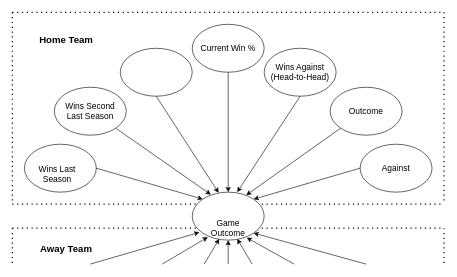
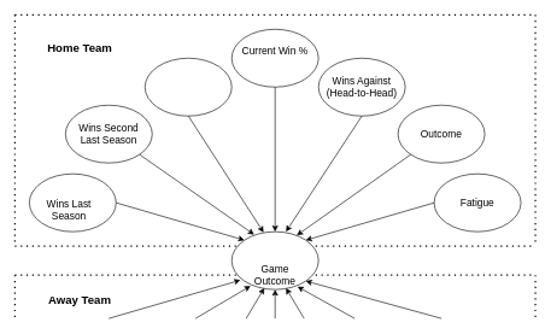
  <mxCell id="0" />
  <mxCell id="1" parent="0" />
  <mxCell id="2" value="" style="endArrow=none;dashed=1;html=1;dashPattern=1 3;strokeWidth=2;rounded=0;" edge="1" parent="1"><mxGeometry width="50" height="50" relative="1" as="geometry"><mxPoint x="20" y="380" as="sourcePoint" /><mxPoint x="740" y="380" as="targetPoint" /></mxGeometry></mxCell>
  <mxCell id="3" value="" style="endArrow=none;dashed=1;html=1;dashPattern=1 3;strokeWidth=2;rounded=0;" edge="1" parent="1"><mxGeometry width="50" height="50" relative="1" as="geometry"><mxPoint x="20" y="340" as="sourcePoint" /><mxPoint x="740" y="340" as="targetPoint" /></mxGeometry></mxCell>
  <mxCell id="4" value="" style="ellipse;whiteSpace=wrap;html=1;" vertex="1" parent="1"><mxGeometry x="40" y="240" width="120" height="80" as="geometry" /></mxCell>
  <mxCell id="5" value="&lt;font style=&quot;font-size: 14px;&quot;&gt;Wins Last Season&lt;/font&gt;" style="text;html=1;align=center;verticalAlign=middle;whiteSpace=wrap;rounded=0;" vertex="1" parent="1"><mxGeometry x="45" y="275" width="100" height="30" as="geometry" /></mxCell>
  <mxCell id="6" value="" style="ellipse;whiteSpace=wrap;html=1;" vertex="1" parent="1"><mxGeometry x="90" y="145" width="120" height="80" as="geometry" /></mxCell>
  <mxCell id="7" value="&lt;font style=&quot;font-size: 14px;&quot;&gt;Wins Second Last Season&lt;/font&gt;" style="text;html=1;align=center;verticalAlign=middle;whiteSpace=wrap;rounded=0;" vertex="1" parent="1"><mxGeometry x="100" y="170" width="100" height="30" as="geometry" /></mxCell>
  <mxCell id="8" value="" style="ellipse;whiteSpace=wrap;html=1;" vertex="1" parent="1"><mxGeometry x="200" y="80" width="120" height="80" as="geometry" /></mxCell>
  <mxCell id="9" value="" style="ellipse;whiteSpace=wrap;html=1;" vertex="1" parent="1"><mxGeometry x="600" y="240" width="120" height="80" as="geometry" /></mxCell>
- <mxCell id="10" value="&lt;span style=&quot;font-size: 14px;&quot;&gt;Against&lt;/span&gt;" style="text;html=1;align=center;verticalAlign=middle;whiteSpace=wrap;rounded=0;" vertex="1" parent="1"><mxGeometry x="610" y="265" width="100" height="30" as="geometry" /></mxCell>
+ <mxCell id="10" value="&lt;span style=&quot;font-size: 14px;&quot;&gt;Fatigue&lt;/span&gt;" style="text;html=1;align=center;verticalAlign=middle;whiteSpace=wrap;rounded=0;" vertex="1" parent="1"><mxGeometry x="610" y="265" width="100" height="30" as="geometry" /></mxCell>
  <mxCell id="11" value="" style="ellipse;whiteSpace=wrap;html=1;" vertex="1" parent="1"><mxGeometry x="550" y="145" width="120" height="80" as="geometry" /></mxCell>
  <mxCell id="12" value="&lt;span style=&quot;font-size: 14px;&quot;&gt;Outcome&lt;/span&gt;" style="text;html=1;align=center;verticalAlign=middle;whiteSpace=wrap;rounded=0;" vertex="1" parent="1"><mxGeometry x="560" y="170" width="100" height="30" as="geometry" /></mxCell>
  <mxCell id="13" value="" style="ellipse;whiteSpace=wrap;html=1;" vertex="1" parent="1"><mxGeometry x="440" y="80" width="120" height="80" as="geometry" /></mxCell>
  <mxCell id="14" value="&lt;span style=&quot;font-size: 14px;&quot;&gt;Wins Against (Head-to-Head)&lt;/span&gt;" style="text;html=1;align=center;verticalAlign=middle;whiteSpace=wrap;rounded=0;" vertex="1" parent="1"><mxGeometry x="450" y="105" width="100" height="30" as="geometry" /></mxCell>
  <mxCell id="15" value="" style="ellipse;whiteSpace=wrap;html=1;" vertex="1" parent="1"><mxGeometry x="320" y="40" width="120" height="80" as="geometry" /></mxCell>
- <mxCell id="16" value="&lt;span style=&quot;font-size: 14px;&quot;&gt;Current Win %&lt;/span&gt;" style="text;html=1;align=center;verticalAlign=middle;whiteSpace=wrap;rounded=0;" vertex="1" parent="1"><mxGeometry x="330" y="65" width="100" height="30" as="geometry" /></mxCell>
+ <mxCell id="16" value="&lt;span style=&quot;font-size: 14px;&quot;&gt;Current Win %&lt;/span&gt;" style="text;html=1;align=center;verticalAlign=middle;whiteSpace=wrap;rounded=0;" vertex="1" parent="1"><mxGeometry x="330" y="55" width="100" height="30" as="geometry" /></mxCell>
  <mxCell id="17" value="" style="ellipse;whiteSpace=wrap;html=1;" vertex="1" parent="1"><mxGeometry x="320" y="320" width="120" height="80" as="geometry" /></mxCell>
  <mxCell id="18" value="&lt;span style=&quot;font-size: 14px;&quot;&gt;Game Outcome&lt;/span&gt;" style="text;html=1;align=center;verticalAlign=middle;whiteSpace=wrap;rounded=0;" vertex="1" parent="1"><mxGeometry x="330" y="365" width="100" height="30" as="geometry" /></mxCell>
  <mxCell id="19" value="" style="endArrow=classic;html=1;rounded=0;exitX=1;exitY=0.5;exitDx=0;exitDy=0;entryX=0;entryY=0;entryDx=0;entryDy=0;" edge="1" parent="1" source="4" target="17"><mxGeometry width="50" height="50" relative="1" as="geometry"><mxPoint x="380" y="310" as="sourcePoint" /><mxPoint x="430" y="260" as="targetPoint" /></mxGeometry></mxCell>
  <mxCell id="20" value="" style="endArrow=classic;html=1;rounded=0;exitX=0;exitY=0.5;exitDx=0;exitDy=0;entryX=1;entryY=0;entryDx=0;entryDy=0;" edge="1" parent="1" source="9" target="17"><mxGeometry width="50" height="50" relative="1" as="geometry"><mxPoint x="380" y="310" as="sourcePoint" /><mxPoint x="430" y="260" as="targetPoint" /></mxGeometry></mxCell>
  <mxCell id="21" value="" style="endArrow=classic;html=1;rounded=0;exitX=1;exitY=1;exitDx=0;exitDy=0;entryX=0.258;entryY=0.05;entryDx=0;entryDy=0;entryPerimeter=0;" edge="1" parent="1" source="6" target="17"><mxGeometry width="50" height="50" relative="1" as="geometry"><mxPoint x="380" y="310" as="sourcePoint" /><mxPoint x="430" y="260" as="targetPoint" /></mxGeometry></mxCell>
  <mxCell id="22" value="" style="endArrow=classic;html=1;rounded=0;exitX=0.5;exitY=1;exitDx=0;exitDy=0;entryX=0.5;entryY=0;entryDx=0;entryDy=0;" edge="1" parent="1" source="15" target="17"><mxGeometry width="50" height="50" relative="1" as="geometry"><mxPoint x="380" y="310" as="sourcePoint" /><mxPoint x="430" y="260" as="targetPoint" /></mxGeometry></mxCell>
  <mxCell id="23" value="" style="endArrow=classic;html=1;rounded=0;exitX=0.5;exitY=1;exitDx=0;exitDy=0;entryX=0.367;entryY=0.013;entryDx=0;entryDy=0;entryPerimeter=0;" edge="1" parent="1" source="8" target="17"><mxGeometry width="50" height="50" relative="1" as="geometry"><mxPoint x="380" y="310" as="sourcePoint" /><mxPoint x="430" y="260" as="targetPoint" /></mxGeometry></mxCell>
  <mxCell id="24" value="" style="endArrow=classic;html=1;rounded=0;exitX=0.5;exitY=1;exitDx=0;exitDy=0;entryX=0.625;entryY=0;entryDx=0;entryDy=0;entryPerimeter=0;" edge="1" parent="1" source="13" target="17"><mxGeometry width="50" height="50" relative="1" as="geometry"><mxPoint x="380" y="310" as="sourcePoint" /><mxPoint x="430" y="260" as="targetPoint" /></mxGeometry></mxCell>
  <mxCell id="25" value="" style="endArrow=classic;html=1;rounded=0;exitX=0;exitY=1;exitDx=0;exitDy=0;entryX=0.75;entryY=0.063;entryDx=0;entryDy=0;entryPerimeter=0;" edge="1" parent="1" source="11" target="17"><mxGeometry width="50" height="50" relative="1" as="geometry"><mxPoint x="380" y="310" as="sourcePoint" /><mxPoint x="430" y="260" as="targetPoint" /></mxGeometry></mxCell>
  <mxCell id="26" value="" style="endArrow=none;dashed=1;html=1;dashPattern=1 3;strokeWidth=2;rounded=0;" edge="1" parent="1"><mxGeometry width="50" height="50" relative="1" as="geometry"><mxPoint x="20" y="20" as="sourcePoint" /><mxPoint x="740" y="20" as="targetPoint" /></mxGeometry></mxCell>
  <mxCell id="27" value="" style="endArrow=none;dashed=1;html=1;dashPattern=1 3;strokeWidth=2;rounded=0;" edge="1" parent="1"><mxGeometry width="50" height="50" relative="1" as="geometry"><mxPoint x="20" y="20" as="sourcePoint" /><mxPoint x="20" y="340" as="targetPoint" /></mxGeometry></mxCell>
  <mxCell id="28" value="" style="endArrow=none;dashed=1;html=1;dashPattern=1 3;strokeWidth=2;rounded=0;" edge="1" parent="1"><mxGeometry width="50" height="50" relative="1" as="geometry"><mxPoint x="740" y="20" as="sourcePoint" /><mxPoint x="740" y="340" as="targetPoint" /></mxGeometry></mxCell>
  <mxCell id="29" value="&lt;font style=&quot;font-size: 16px;&quot;&gt;&lt;b&gt;Home Team&lt;/b&gt;&lt;/font&gt;" style="text;html=1;align=center;verticalAlign=middle;whiteSpace=wrap;rounded=0;" vertex="1" parent="1"><mxGeometry x="50" y="50" width="120" height="30" as="geometry" /></mxCell>
  <mxCell id="30" value="" style="endArrow=none;dashed=1;html=1;dashPattern=1 3;strokeWidth=2;rounded=0;" edge="1" parent="1"><mxGeometry width="50" height="50" relative="1" as="geometry"><mxPoint x="20" y="380" as="sourcePoint" /><mxPoint x="20" y="440" as="targetPoint" /></mxGeometry></mxCell>
  <mxCell id="31" value="" style="endArrow=none;dashed=1;html=1;dashPattern=1 3;strokeWidth=2;rounded=0;" edge="1" parent="1"><mxGeometry width="50" height="50" relative="1" as="geometry"><mxPoint x="740" y="380" as="sourcePoint" /><mxPoint x="740" y="440" as="targetPoint" /></mxGeometry></mxCell>
  <mxCell id="32" value="&lt;font style=&quot;font-size: 16px;&quot;&gt;&lt;b&gt;Away Team&lt;/b&gt;&lt;/font&gt;" style="text;html=1;align=center;verticalAlign=middle;whiteSpace=wrap;rounded=0;" vertex="1" parent="1"><mxGeometry x="50" y="400" width="120" height="30" as="geometry" /></mxCell>
  <mxCell id="33" value="" style="endArrow=classic;html=1;rounded=0;entryX=0.5;entryY=1;entryDx=0;entryDy=0;" edge="1" parent="1" target="17"><mxGeometry width="50" height="50" relative="1" as="geometry"><mxPoint x="380" y="440" as="sourcePoint" /><mxPoint x="430" y="360" as="targetPoint" /></mxGeometry></mxCell>
  <mxCell id="34" value="" style="endArrow=classic;html=1;rounded=0;entryX=1;entryY=1;entryDx=0;entryDy=0;" edge="1" parent="1" target="17"><mxGeometry width="50" height="50" relative="1" as="geometry"><mxPoint x="610" y="440" as="sourcePoint" /><mxPoint x="390" y="410" as="targetPoint" /></mxGeometry></mxCell>
  <mxCell id="35" value="" style="endArrow=classic;html=1;rounded=0;entryX=0.758;entryY=0.95;entryDx=0;entryDy=0;entryPerimeter=0;" edge="1" parent="1" target="17"><mxGeometry width="50" height="50" relative="1" as="geometry"><mxPoint x="490" y="440" as="sourcePoint" /><mxPoint x="420" y="410" as="targetPoint" /></mxGeometry></mxCell>
  <mxCell id="36" value="" style="endArrow=classic;html=1;rounded=0;entryX=0.625;entryY=0.975;entryDx=0;entryDy=0;entryPerimeter=0;" edge="1" parent="1" target="17"><mxGeometry width="50" height="50" relative="1" as="geometry"><mxPoint x="420" y="440" as="sourcePoint" /><mxPoint x="420" y="410" as="targetPoint" /></mxGeometry></mxCell>
  <mxCell id="37" value="" style="endArrow=classic;html=1;rounded=0;entryX=0.375;entryY=0.975;entryDx=0;entryDy=0;entryPerimeter=0;" edge="1" parent="1" target="17"><mxGeometry width="50" height="50" relative="1" as="geometry"><mxPoint x="340" y="440" as="sourcePoint" /><mxPoint x="350" y="410" as="targetPoint" /></mxGeometry></mxCell>
  <mxCell id="38" value="" style="endArrow=classic;html=1;rounded=0;entryX=0.217;entryY=0.938;entryDx=0;entryDy=0;entryPerimeter=0;" edge="1" parent="1" target="17"><mxGeometry width="50" height="50" relative="1" as="geometry"><mxPoint x="270" y="440" as="sourcePoint" /><mxPoint x="430" y="360" as="targetPoint" /></mxGeometry></mxCell>
  <mxCell id="39" value="" style="endArrow=classic;html=1;rounded=0;entryX=0.1;entryY=0.838;entryDx=0;entryDy=0;entryPerimeter=0;" edge="1" parent="1" target="17"><mxGeometry width="50" height="50" relative="1" as="geometry"><mxPoint x="150" y="440" as="sourcePoint" /><mxPoint x="430" y="360" as="targetPoint" /></mxGeometry></mxCell>
